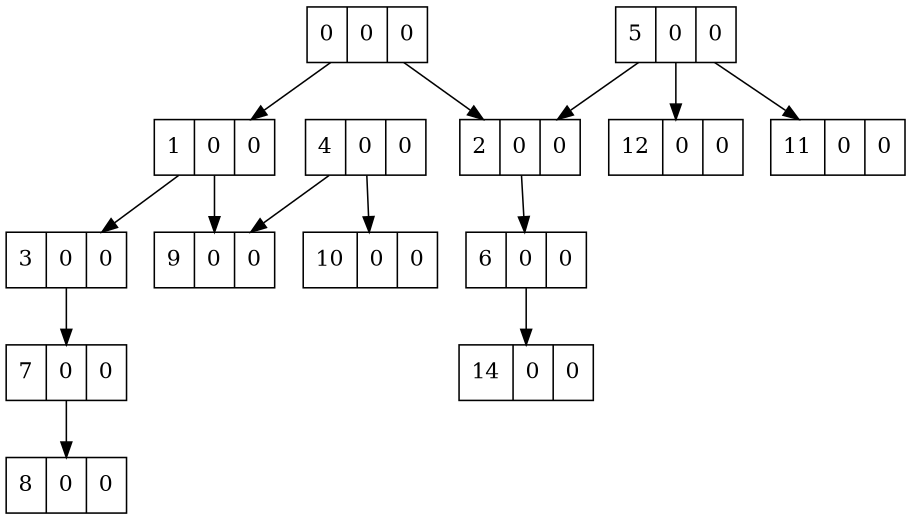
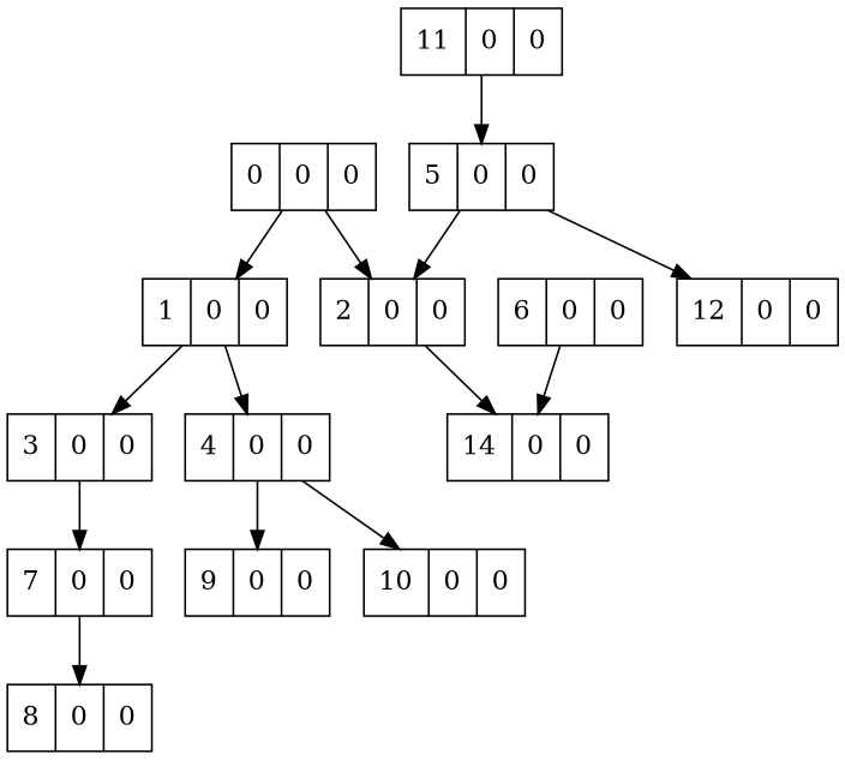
  digraph {
    fontname="DejaVu Serif"
    node [fontname="DejaVu Serif" shape=record]
    edge [fontname="DejaVu Serif"]
    n1 [label="0|0|0"]
    n2 [label="1|0|0"]
    n3 [label="2|0|0"]
    n4 [label="3|0|0"]
    n5 [label="4|0|0"]
    n6 [label="6|0|0"]
    n7 [label="7|0|0"]
    n8 [label="9|0|0"]
    n9 [label="10|0|0"]
    n10 [label="5|0|0"]
    n11 [label="11|0|0"]
    n12 [label="12|0|0"]
    n13 [label="14|0|0"]
    n14 [label="8|0|0"]
    n1 -> n2
    n1 -> n3
    n2 -> n4
-   n2 -> n8
-   n3 -> n6
+   n2 -> n5
+   n3 -> n13
    n4 -> n7
    n5 -> n8
    n5 -> n9
    n6 -> n13
    n7 -> n14
    n10 -> n3
-   n10 -> n11
+   n11 -> n10
    n10 -> n12
  }
